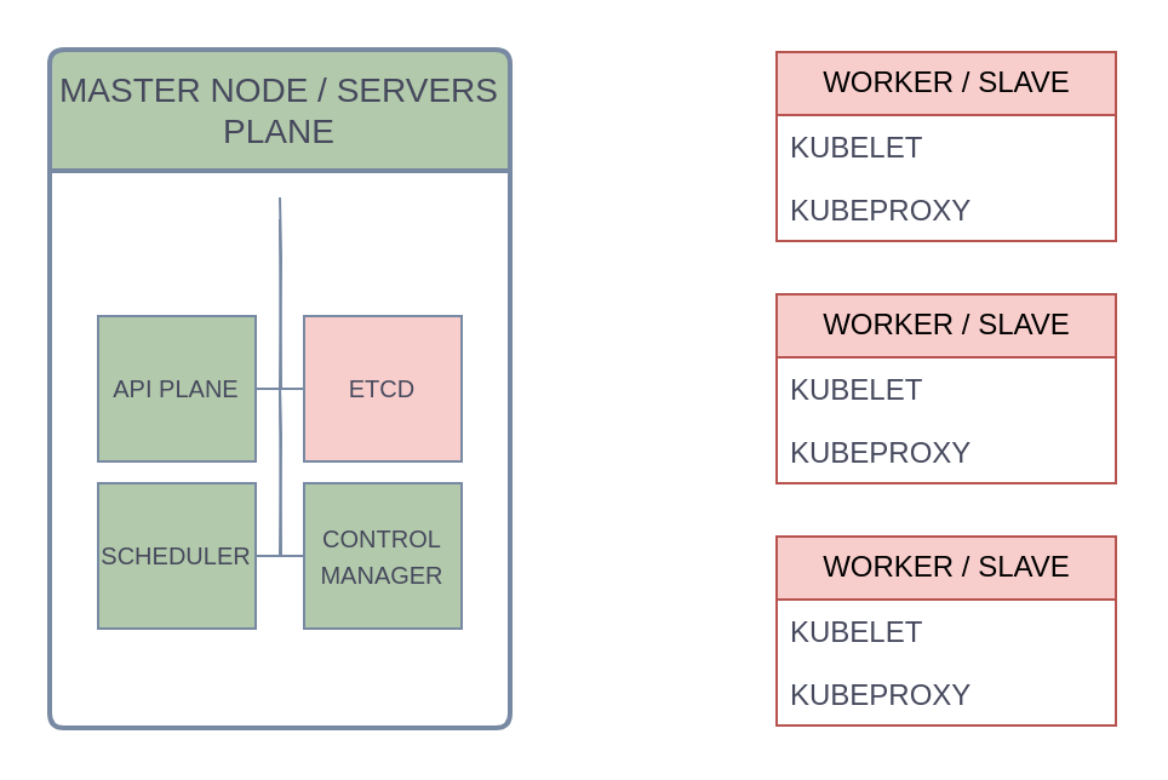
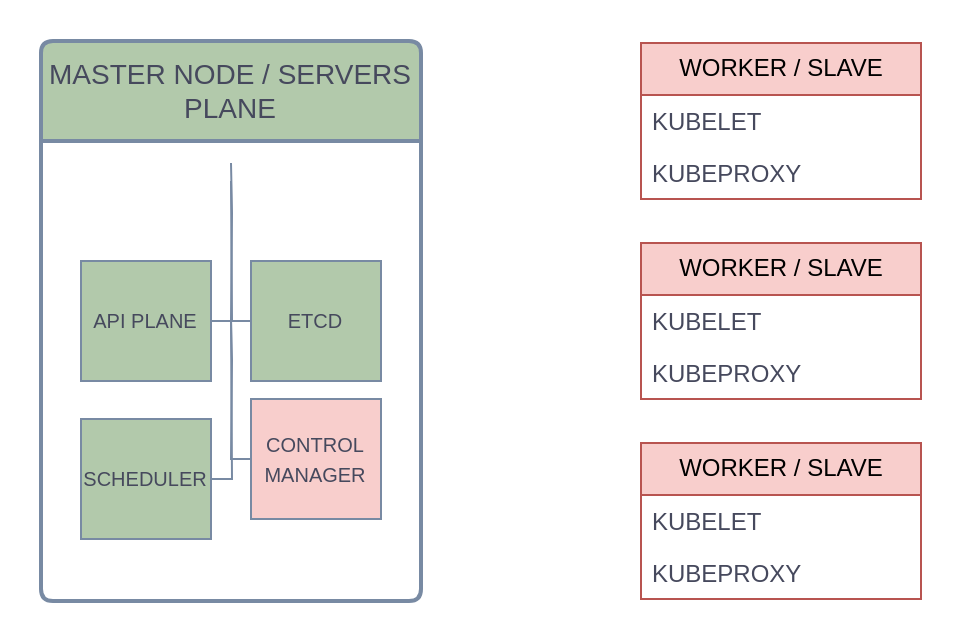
  <mxCell id="0" />
  <mxCell id="1" parent="0" />
  <mxCell id="2" value="WORKER / SLAVE" style="swimlane;fontStyle=0;childLayout=stackLayout;horizontal=1;startSize=26;fillColor=#f8cecc;horizontalStack=0;resizeParent=1;resizeParentMax=0;resizeLast=0;collapsible=1;marginBottom=0;html=1;labelBackgroundColor=none;strokeColor=#b85450;" vertex="1" parent="1"><mxGeometry x="320" y="21" width="140" height="78" as="geometry" /></mxCell>
  <mxCell id="3" value="KUBELET" style="text;strokeColor=none;fillColor=none;align=left;verticalAlign=top;spacingLeft=4;spacingRight=4;overflow=hidden;rotatable=0;points=[[0,0.5],[1,0.5]];portConstraint=eastwest;whiteSpace=wrap;html=1;labelBackgroundColor=none;fontColor=#46495D;" vertex="1" parent="2"><mxGeometry y="26" width="140" height="26" as="geometry" /></mxCell>
  <mxCell id="4" value="KUBEPROXY" style="text;strokeColor=none;fillColor=none;align=left;verticalAlign=top;spacingLeft=4;spacingRight=4;overflow=hidden;rotatable=0;points=[[0,0.5],[1,0.5]];portConstraint=eastwest;whiteSpace=wrap;html=1;labelBackgroundColor=none;fontColor=#46495D;" vertex="1" parent="2"><mxGeometry y="52" width="140" height="26" as="geometry" /></mxCell>
  <mxCell id="5" value="WORKER / SLAVE" style="swimlane;fontStyle=0;childLayout=stackLayout;horizontal=1;startSize=26;fillColor=#f8cecc;horizontalStack=0;resizeParent=1;resizeParentMax=0;resizeLast=0;collapsible=1;marginBottom=0;html=1;labelBackgroundColor=none;strokeColor=#b85450;" vertex="1" parent="1"><mxGeometry x="320" y="121" width="140" height="78" as="geometry"><mxRectangle x="240" y="-450" width="110" height="30" as="alternateBounds" /></mxGeometry></mxCell>
  <mxCell id="6" value="KUBELET" style="text;strokeColor=none;fillColor=none;align=left;verticalAlign=top;spacingLeft=4;spacingRight=4;overflow=hidden;rotatable=0;points=[[0,0.5],[1,0.5]];portConstraint=eastwest;whiteSpace=wrap;html=1;labelBackgroundColor=none;fontColor=#46495D;" vertex="1" parent="5"><mxGeometry y="26" width="140" height="26" as="geometry" /></mxCell>
  <mxCell id="7" value="KUBEPROXY" style="text;strokeColor=none;fillColor=none;align=left;verticalAlign=top;spacingLeft=4;spacingRight=4;overflow=hidden;rotatable=0;points=[[0,0.5],[1,0.5]];portConstraint=eastwest;whiteSpace=wrap;html=1;labelBackgroundColor=none;fontColor=#46495D;" vertex="1" parent="5"><mxGeometry y="52" width="140" height="26" as="geometry" /></mxCell>
  <mxCell id="8" value="WORKER / SLAVE" style="swimlane;fontStyle=0;childLayout=stackLayout;horizontal=1;startSize=26;fillColor=#f8cecc;horizontalStack=0;resizeParent=1;resizeParentMax=0;resizeLast=0;collapsible=1;marginBottom=0;html=1;labelBackgroundColor=none;strokeColor=#b85450;" vertex="1" parent="1"><mxGeometry x="320" y="221" width="140" height="78" as="geometry" /></mxCell>
  <mxCell id="9" value="KUBELET" style="text;strokeColor=none;fillColor=none;align=left;verticalAlign=top;spacingLeft=4;spacingRight=4;overflow=hidden;rotatable=0;points=[[0,0.5],[1,0.5]];portConstraint=eastwest;whiteSpace=wrap;html=1;labelBackgroundColor=none;fontColor=#46495D;" vertex="1" parent="8"><mxGeometry y="26" width="140" height="26" as="geometry" /></mxCell>
  <mxCell id="10" value="KUBEPROXY" style="text;strokeColor=none;fillColor=none;align=left;verticalAlign=top;spacingLeft=4;spacingRight=4;overflow=hidden;rotatable=0;points=[[0,0.5],[1,0.5]];portConstraint=eastwest;whiteSpace=wrap;html=1;labelBackgroundColor=none;fontColor=#46495D;" vertex="1" parent="8"><mxGeometry y="52" width="140" height="26" as="geometry" /></mxCell>
  <mxCell id="11" value="MASTER NODE / SERVERS PLANE" style="swimlane;childLayout=stackLayout;horizontal=1;startSize=50;horizontalStack=0;rounded=1;fontSize=14;fontStyle=0;strokeWidth=2;resizeParent=0;resizeLast=1;shadow=0;dashed=0;align=center;arcSize=4;whiteSpace=wrap;html=1;labelBackgroundColor=none;fillColor=#B2C9AB;strokeColor=#788AA3;fontColor=#46495D;" vertex="1" parent="1"><mxGeometry x="20" y="20" width="190" height="280" as="geometry" /></mxCell>
  <mxCell id="12" value="" style="edgeStyle=orthogonalEdgeStyle;sourcePerimeterSpacing=0;targetPerimeterSpacing=0;startArrow=none;endArrow=none;rounded=0;targetPortConstraint=eastwest;sourcePortConstraint=northsouth;curved=0;rounded=0;fontSize=12;startSize=8;endSize=8;labelBackgroundColor=none;strokeColor=#788AA3;fontColor=default;" edge="1" target="14" parent="1"><mxGeometry relative="1" as="geometry"><mxPoint x="115" y="90" as="sourcePoint" /></mxGeometry></mxCell>
  <mxCell id="13" value="" style="edgeStyle=orthogonalEdgeStyle;sourcePerimeterSpacing=0;targetPerimeterSpacing=0;startArrow=none;endArrow=none;rounded=0;targetPortConstraint=eastwest;sourcePortConstraint=northsouth;curved=0;rounded=0;fontSize=12;startSize=8;endSize=8;labelBackgroundColor=none;strokeColor=#788AA3;fontColor=default;" edge="1" target="15" parent="1"><mxGeometry relative="1" as="geometry"><mxPoint x="115" y="81" as="sourcePoint" /></mxGeometry></mxCell>
  <mxCell id="14" value="&lt;font style=&quot;font-size: 10px;&quot;&gt;API PLANE&lt;/font&gt;" style="whiteSpace=wrap;html=1;align=center;verticalAlign=middle;treeFolding=1;treeMoving=1;labelBackgroundColor=none;fillColor=#B2C9AB;strokeColor=#788AA3;fontColor=#46495D;" vertex="1" parent="1"><mxGeometry x="40" y="130" width="65" height="60" as="geometry" /></mxCell>
- <mxCell id="15" value="&lt;font style=&quot;font-size: 10px;&quot;&gt;ETCD&lt;/font&gt;" style="whiteSpace=wrap;html=1;align=center;verticalAlign=middle;treeFolding=1;treeMoving=1;labelBackgroundColor=none;fillColor=#f8cecc;strokeColor=#788AA3;fontColor=#46495D;" vertex="1" parent="1"><mxGeometry x="125" y="130" width="65" height="60" as="geometry" /></mxCell>
+ <mxCell id="15" value="&lt;font style=&quot;font-size: 10px;&quot;&gt;ETCD&lt;/font&gt;" style="whiteSpace=wrap;html=1;align=center;verticalAlign=middle;treeFolding=1;treeMoving=1;labelBackgroundColor=none;fillColor=#B2C9AB;strokeColor=#788AA3;fontColor=#46495D;" vertex="1" parent="1"><mxGeometry x="125" y="130" width="65" height="60" as="geometry" /></mxCell>
  <mxCell id="16" value="" style="edgeStyle=orthogonalEdgeStyle;sourcePerimeterSpacing=0;targetPerimeterSpacing=0;startArrow=none;endArrow=none;rounded=0;targetPortConstraint=eastwest;sourcePortConstraint=northsouth;curved=0;rounded=0;fontSize=12;startSize=8;endSize=8;labelBackgroundColor=none;strokeColor=#788AA3;fontColor=default;" edge="1" target="18" parent="1"><mxGeometry relative="1" as="geometry"><mxPoint x="115" y="159" as="sourcePoint" /></mxGeometry></mxCell>
  <mxCell id="17" value="" style="edgeStyle=orthogonalEdgeStyle;sourcePerimeterSpacing=0;targetPerimeterSpacing=0;startArrow=none;endArrow=none;rounded=0;targetPortConstraint=eastwest;sourcePortConstraint=northsouth;curved=0;rounded=0;fontSize=12;startSize=8;endSize=8;labelBackgroundColor=none;strokeColor=#788AA3;fontColor=default;" edge="1" target="19" parent="1"><mxGeometry relative="1" as="geometry"><mxPoint x="115" y="159" as="sourcePoint" /></mxGeometry></mxCell>
- <mxCell id="18" value="&lt;p style=&quot;line-height: 120%;&quot;&gt;&lt;font style=&quot;font-size: 10px;&quot;&gt;SCHEDULER&lt;/font&gt;&lt;/p&gt;" style="whiteSpace=wrap;html=1;align=center;verticalAlign=middle;treeFolding=1;treeMoving=1;labelBackgroundColor=none;fillColor=#B2C9AB;strokeColor=#788AA3;fontColor=#46495D;" vertex="1" parent="1"><mxGeometry x="40" y="199" width="65" height="60" as="geometry" /></mxCell>
- <mxCell id="19" value="&lt;font style=&quot;font-size: 10px;&quot;&gt;CONTROL MANAGER&lt;/font&gt;" style="whiteSpace=wrap;html=1;align=center;verticalAlign=middle;treeFolding=1;treeMoving=1;labelBackgroundColor=none;fillColor=#B2C9AB;strokeColor=#788AA3;fontColor=#46495D;" vertex="1" parent="1"><mxGeometry x="125" y="199" width="65" height="60" as="geometry" /></mxCell>
+ <mxCell id="18" value="&lt;p style=&quot;line-height: 120%;&quot;&gt;&lt;font style=&quot;font-size: 10px;&quot;&gt;SCHEDULER&lt;/font&gt;&lt;/p&gt;" style="whiteSpace=wrap;html=1;align=center;verticalAlign=middle;treeFolding=1;treeMoving=1;labelBackgroundColor=none;fillColor=#B2C9AB;strokeColor=#788AA3;fontColor=#46495D;" vertex="1" parent="1"><mxGeometry x="40" y="209" width="65" height="60" as="geometry" /></mxCell>
+ <mxCell id="19" value="&lt;font style=&quot;font-size: 10px;&quot;&gt;CONTROL MANAGER&lt;/font&gt;" style="whiteSpace=wrap;html=1;align=center;verticalAlign=middle;treeFolding=1;treeMoving=1;labelBackgroundColor=none;fillColor=#f8cecc;strokeColor=#788AA3;fontColor=#46495D;" vertex="1" parent="1"><mxGeometry x="125" y="199" width="65" height="60" as="geometry" /></mxCell>
